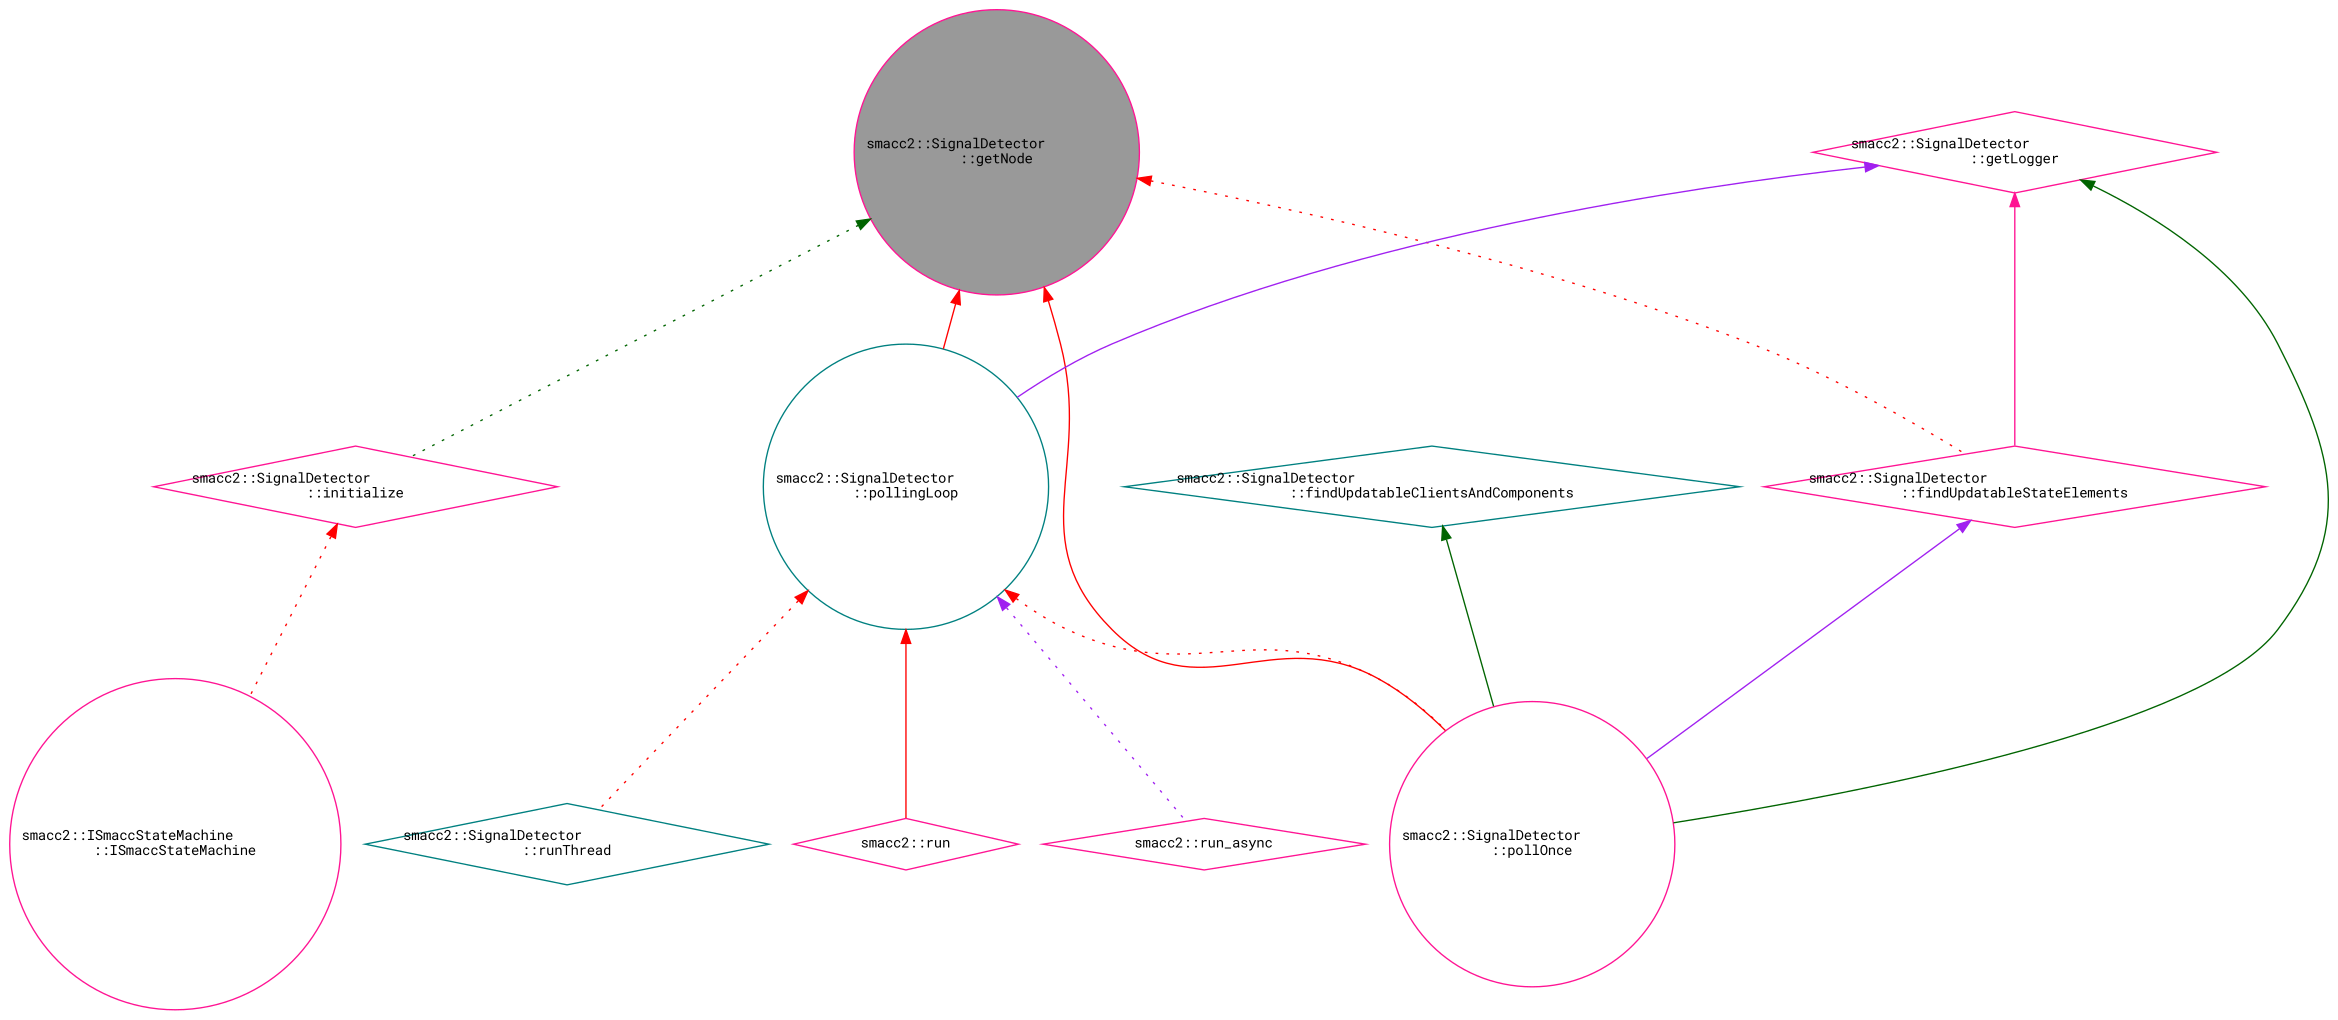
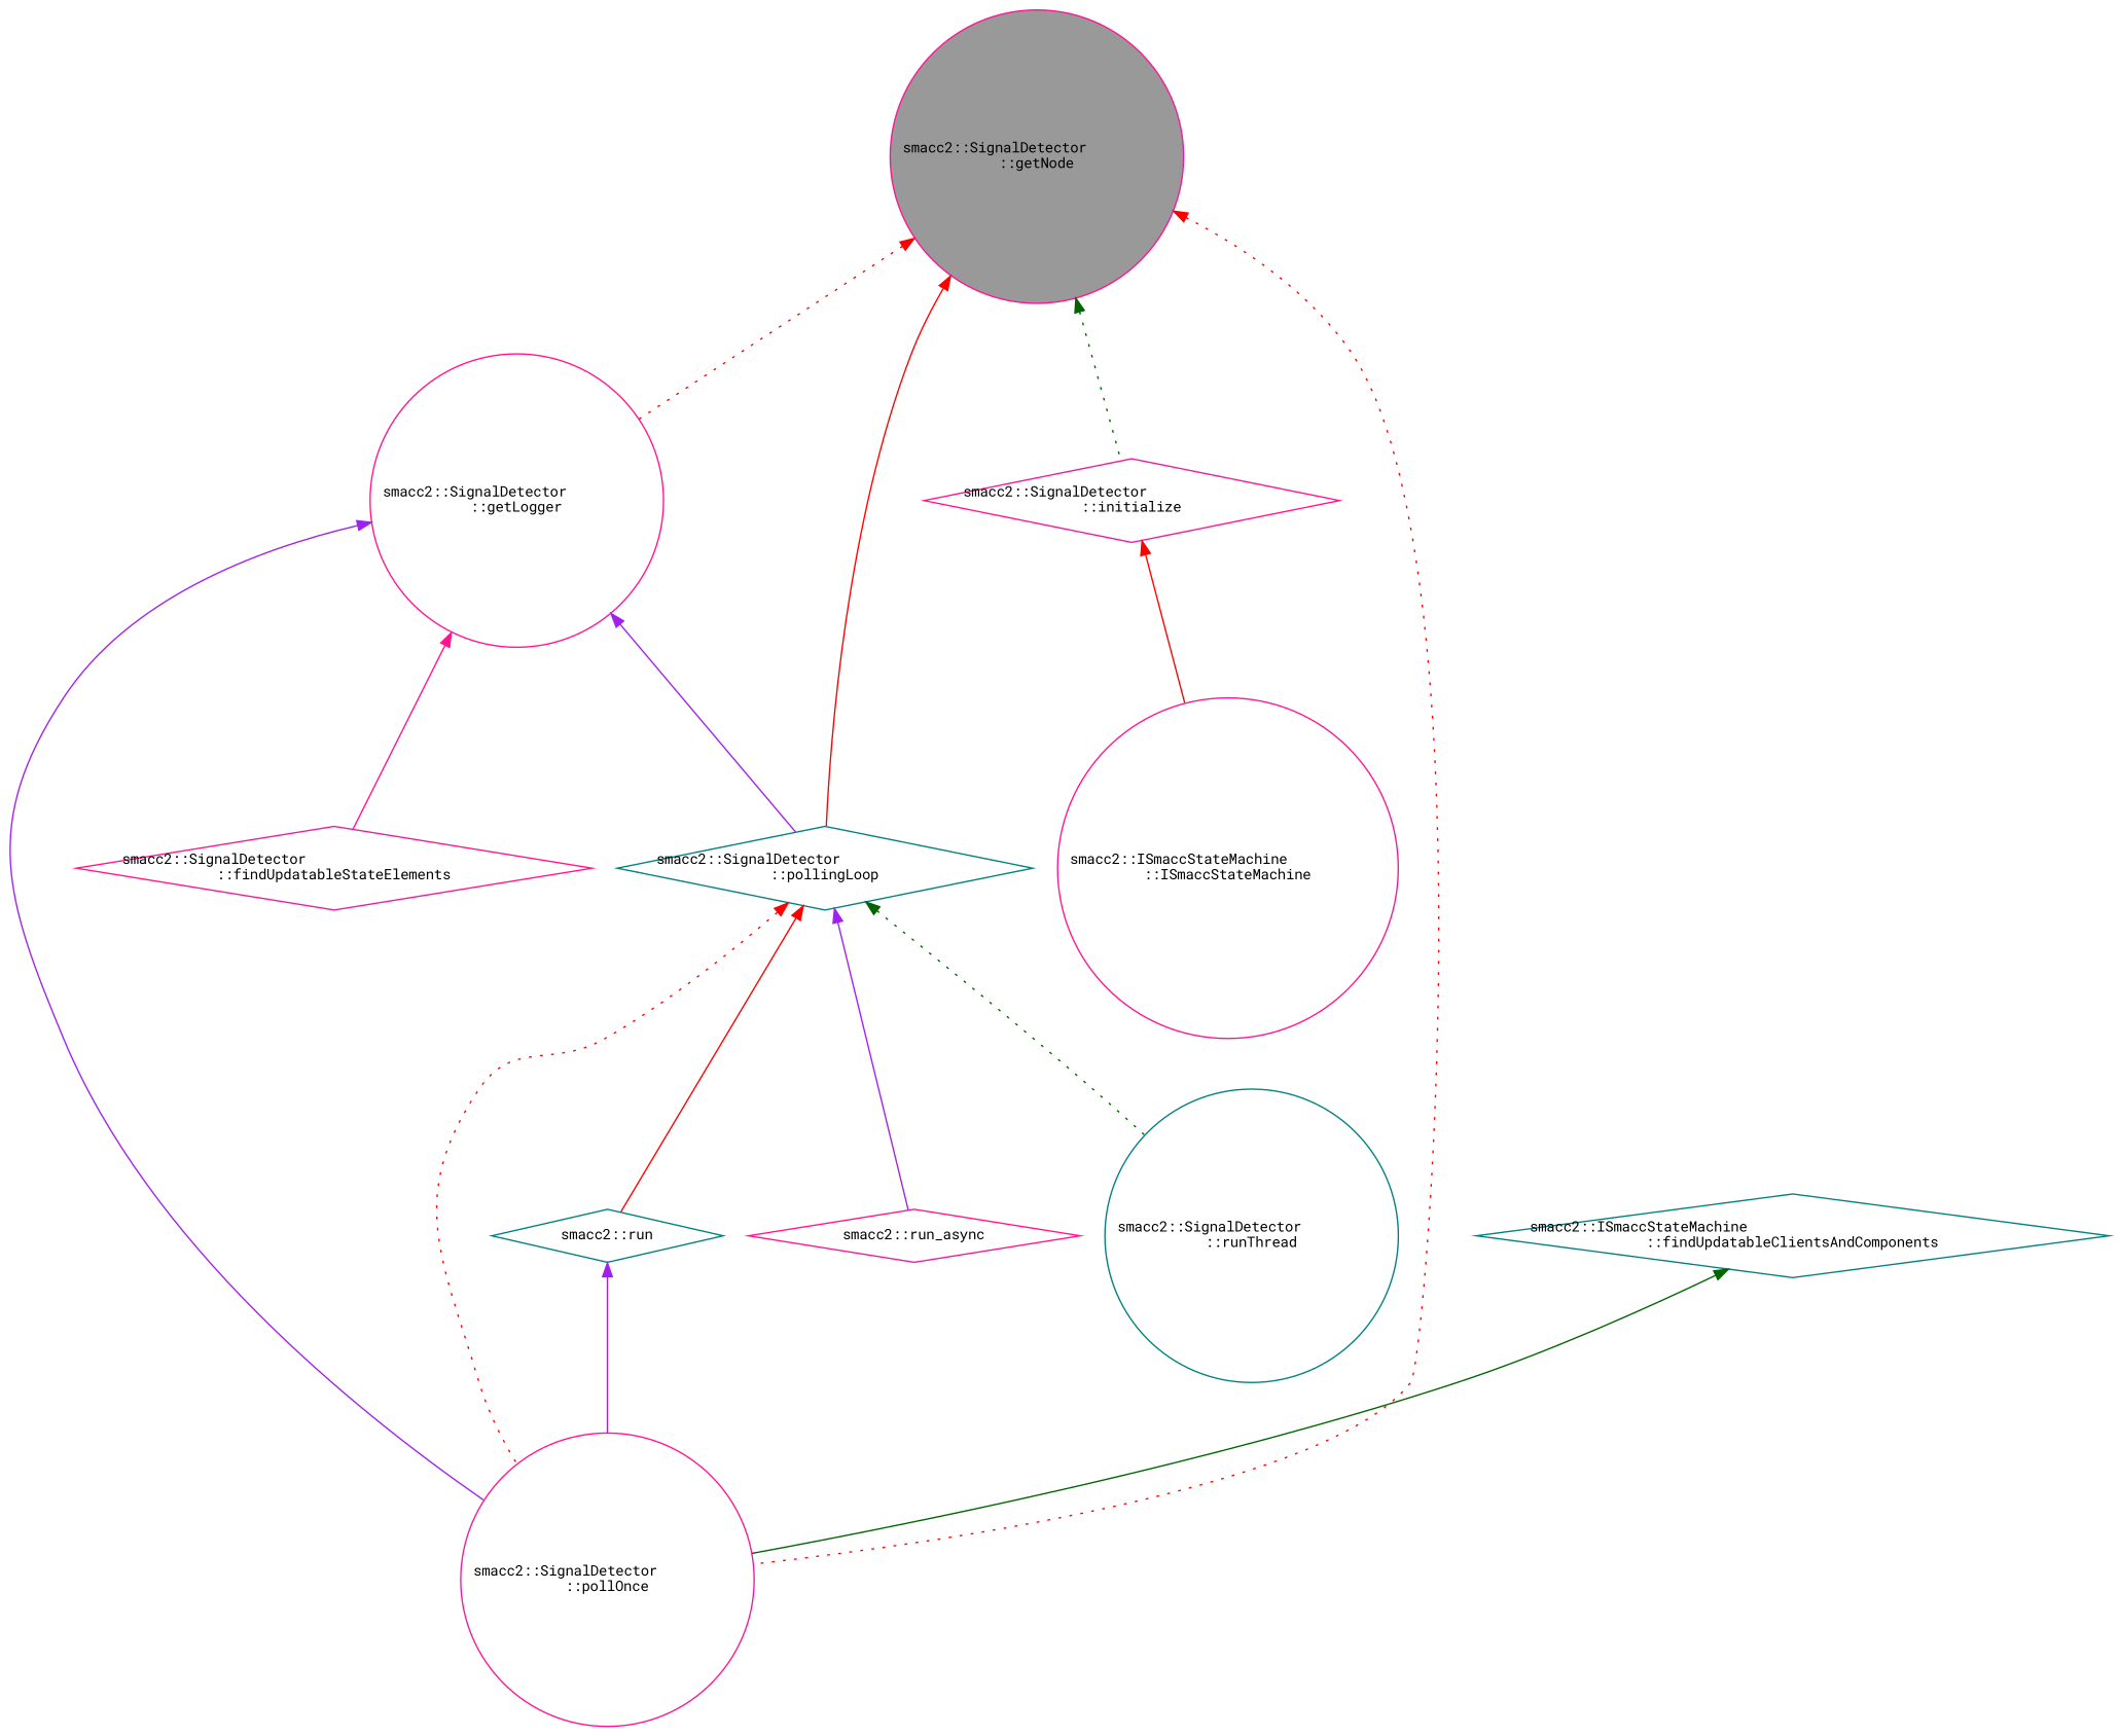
  digraph {
    fontname="Roboto Mono"
    rankdir=TB
    node [color=deeppink fillcolor=white fontname="Roboto Mono" fontsize=10 shape=diamond style=filled]
    edge [color=red dir=back fontname="Roboto Mono" fontsize=10 labelfontname=Helvetica labelfontsize=10 style=solid]
    n1 [fillcolor=grey60 fontcolor=black height=0.2 label="smacc2::SignalDetector\l::getNode" shape=circle width=0.4]
-   n2 [height=0.2 label="smacc2::SignalDetector\l::getLogger" width=0.4]
+   n2 [height=0.2 label="smacc2::SignalDetector\l::getLogger" shape=circle width=0.4]
    n3 [height=0.2 label="smacc2::SignalDetector\l::initialize" width=0.4]
    n4 [height=0.2 label="smacc2::SignalDetector\l::pollOnce" shape=circle width=0.4]
-   n5 [color=teal height=0.2 label="smacc2::SignalDetector\l::pollingLoop" shape=circle width=0.4]
+   n5 [color=teal height=0.2 label="smacc2::SignalDetector\l::pollingLoop" width=0.4]
    n6 [height=0.2 label="smacc2::SignalDetector\l::findUpdatableStateElements" width=0.4]
    n7 [height=0.2 label="smacc2::ISmaccStateMachine\l::ISmaccStateMachine" shape=circle width=0.4]
-   n8 [height=0.2 label="smacc2::run" width=0.4]
+   n8 [color=teal height=0.2 label="smacc2::run" width=0.4]
    n9 [height=0.2 label="smacc2::run_async" width=0.4]
-   n10 [color=teal height=0.2 label="smacc2::SignalDetector\l::runThread" width=0.4]
-   n11 [color=teal height=0.2 label="smacc2::SignalDetector\l::findUpdatableClientsAndComponents" width=0.4]
-   n1 -> n6 [style=dotted]
+   n10 [color=teal height=0.2 label="smacc2::SignalDetector\l::runThread" shape=circle width=0.4]
+   n11 [color=teal height=0.2 label="smacc2::ISmaccStateMachine\l::findUpdatableClientsAndComponents" width=0.4]
+   n1 -> n2 [style=dotted]
    n1 -> n3 [color=darkgreen style=dotted]
-   n1 -> n4
+   n1 -> n4 [style=dotted]
    n1 -> n5
-   n2 -> n4 [color=darkgreen]
+   n2 -> n4 [color=purple]
    n2 -> n5 [color=purple]
    n2 -> n6 [color=deeppink]
-   n3 -> n7 [style=dotted]
+   n3 -> n7
    n5 -> n4 [style=dotted]
    n5 -> n8
-   n5 -> n9 [color=purple style=dotted]
-   n5 -> n10 [style=dotted]
-   n6 -> n4 [color=purple]
+   n5 -> n9 [color=purple]
+   n5 -> n10 [color=darkgreen style=dotted]
+   n8 -> n4 [color=purple]
    n11 -> n4 [color=darkgreen]
  }
